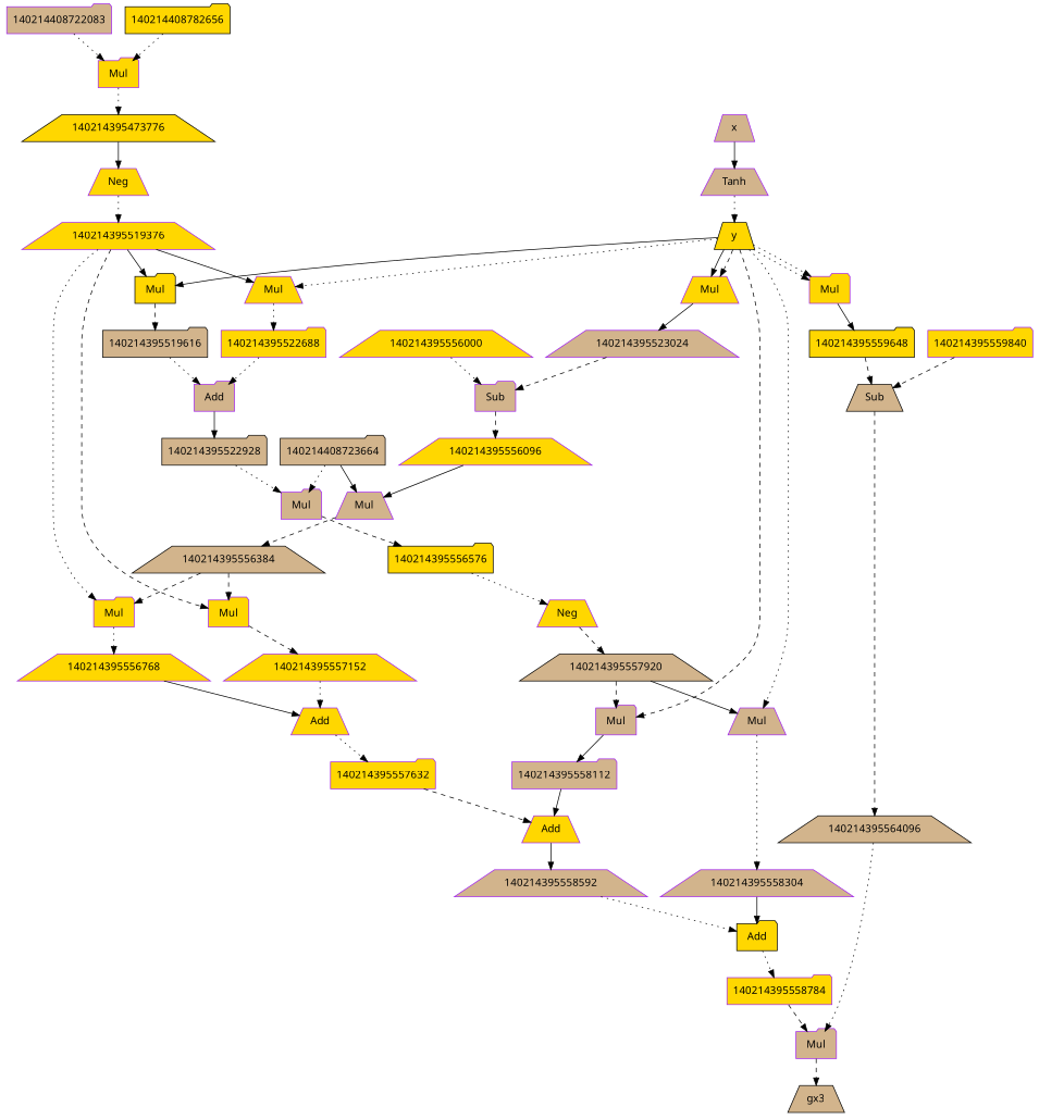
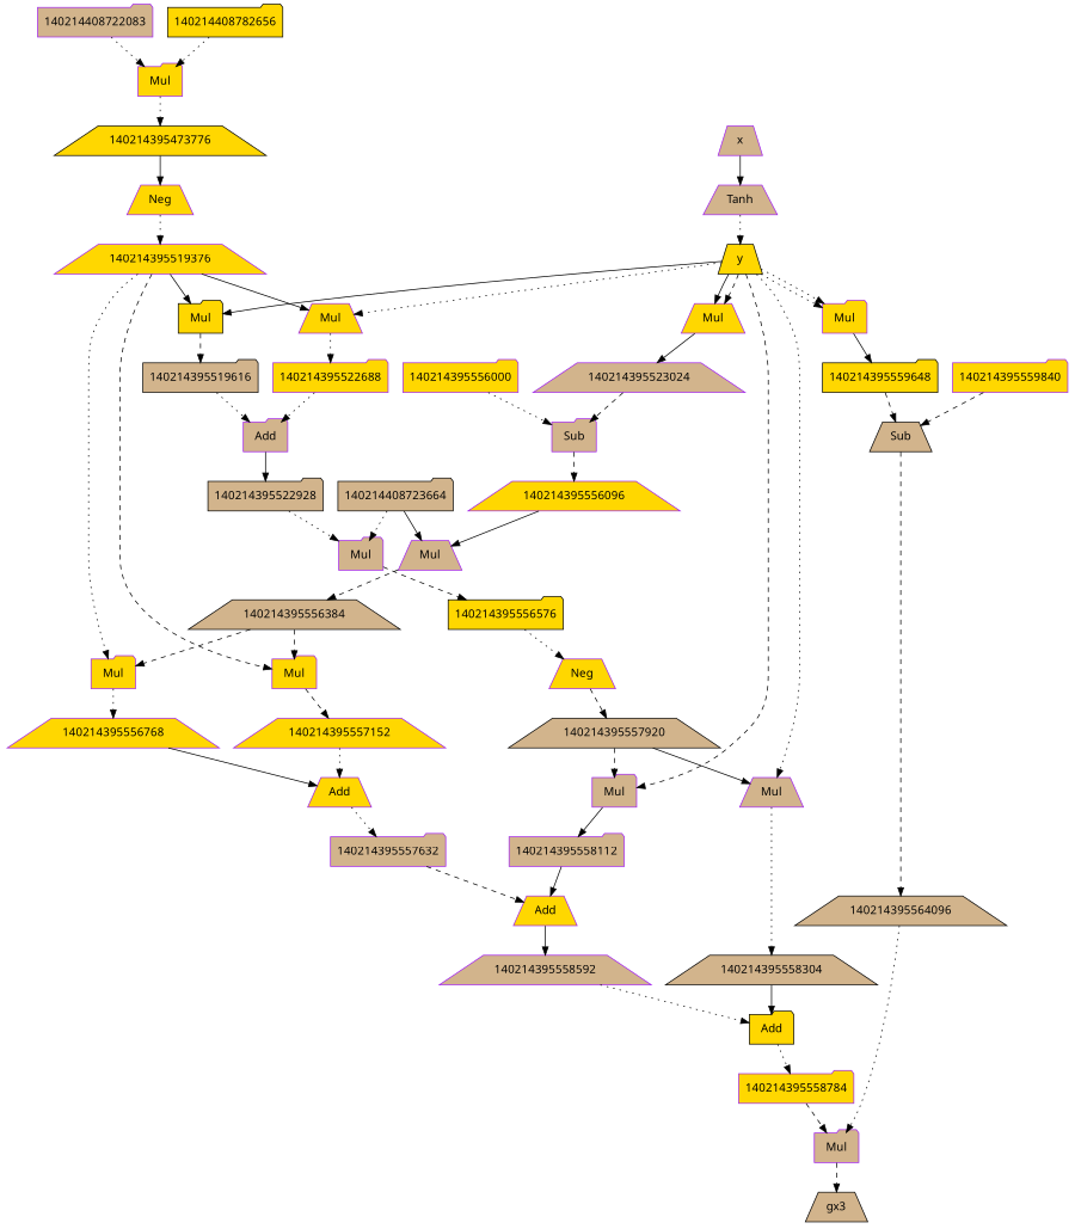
  digraph {
    fontname="Noto Sans"
    node [color=purple fillcolor=gold fontname="Noto Sans" shape=trapezium style=filled]
    edge [fontname="Noto Sans" style=dotted]
    n1 [color=black fillcolor=tan label=gx3]
    n2 [fillcolor=tan label=Mul shape=folder]
    140214395558784 [shape=folder]
    140214395564096 [color=black fillcolor=tan]
    n5 [color=black fillcolor=tan label=Sub]
    140214395559840 [shape=folder]
    140214395559648 [color=black shape=folder]
    n8 [label=Mul shape=folder]
    n9 [color=black label=y]
    n10 [fillcolor=tan label=Mul]
    n11 [label=Mul]
    n12 [color=black label=Mul shape=folder]
    n13 [fillcolor=tan label=Mul shape=folder]
    n14 [label=Mul]
-   140214395558304 [fillcolor=tan]
+   140214395558304 [color=black fillcolor=tan]
    140214395522688 [shape=folder]
    140214395519616 [color=black fillcolor=tan shape=folder]
    140214395558112 [fillcolor=tan shape=folder]
    140214395523024 [fillcolor=tan]
    n20 [fillcolor=tan label=Tanh]
    n21 [fillcolor=tan label=x]
    n22 [color=black label=Add shape=folder]
    140214395558592 [fillcolor=tan]
    140214395557920 [color=black fillcolor=tan]
    n25 [label=Neg]
    140214395556576 [color=black shape=folder]
    n27 [fillcolor=tan label=Mul shape=folder]
    140214395522928 [color=black fillcolor=tan shape=folder]
    140214408723664 [color=black fillcolor=tan shape=folder]
    n30 [fillcolor=tan label=Mul]
    140214395556384 [color=black fillcolor=tan]
    n32 [fillcolor=tan label=Add shape=folder]
    140214395519376
    n34 [label=Mul shape=folder]
    n35 [label=Mul shape=folder]
    140214395557152
    140214395556768
    n38 [label=Neg]
    140214395473776 [color=black]
    n40 [label=Mul shape=folder]
    n41 [fillcolor=tan label=140214408722083 shape=folder]
    140214408782656 [color=black shape=folder]
    n43 [label=Add]
-   140214395557632 [shape=folder]
+   140214395557632 [fillcolor=tan shape=folder]
    n45 [label=Add]
    140214395556096
    n47 [fillcolor=tan label=Sub shape=folder]
-   140214395556000
+   140214395556000 [shape=folder]
    n2 -> n1 [style=dashed]
    140214395558784 -> n2 [style=dashed]
    140214395564096 -> n2
    n5 -> 140214395564096 [style=dashed]
    140214395559840 -> n5 [style=dashed]
    140214395559648 -> n5 [style=dashed]
    n8 -> 140214395559648 [style=solid]
    n9 -> n8
    n9 -> n8
    n9 -> n10
    n9 -> n11
    n9 -> n12 [style=solid]
    n9 -> n13 [style=dashed]
    n9 -> n14 [style=solid]
    n9 -> n14 [style=dashed]
    n10 -> 140214395558304
    n11 -> 140214395522688
    n12 -> 140214395519616 [style=dashed]
    n13 -> 140214395558112 [style=solid]
    n14 -> 140214395523024 [style=solid]
    140214395558304 -> n22 [style=solid]
    140214395522688 -> n32
    140214395519616 -> n32
    140214395558112 -> n43 [style=solid]
    140214395523024 -> n47 [style=dashed]
    n20 -> n9
    n21 -> n20 [style=solid]
    n22 -> 140214395558784
    140214395558592 -> n22
    140214395557920 -> n10 [style=solid]
    140214395557920 -> n13 [style=dashed]
    n25 -> 140214395557920 [style=dashed]
    140214395556576 -> n25
    n27 -> 140214395556576 [style=dashed]
    140214395522928 -> n27
    140214408723664 -> n27
    140214408723664 -> n30 [style=solid]
    n30 -> 140214395556384 [style=dashed]
    140214395556384 -> n34 [style=dashed]
    140214395556384 -> n35 [style=dashed]
    n32 -> 140214395522928 [style=solid]
    140214395519376 -> n11 [style=solid]
    140214395519376 -> n12 [style=solid]
    140214395519376 -> n34 [style=dashed]
    140214395519376 -> n35
    n34 -> 140214395557152 [style=dashed]
    n35 -> 140214395556768
    140214395557152 -> n45
    140214395556768 -> n45 [style=solid]
    n38 -> 140214395519376
    140214395473776 -> n38 [style=solid]
    n40 -> 140214395473776
    n41 -> n40
    140214408782656 -> n40
    n43 -> 140214395558592 [style=solid]
    140214395557632 -> n43 [style=dashed]
    n45 -> 140214395557632
    140214395556096 -> n30 [style=solid]
    n47 -> 140214395556096 [style=dashed]
    140214395556000 -> n47
  }
